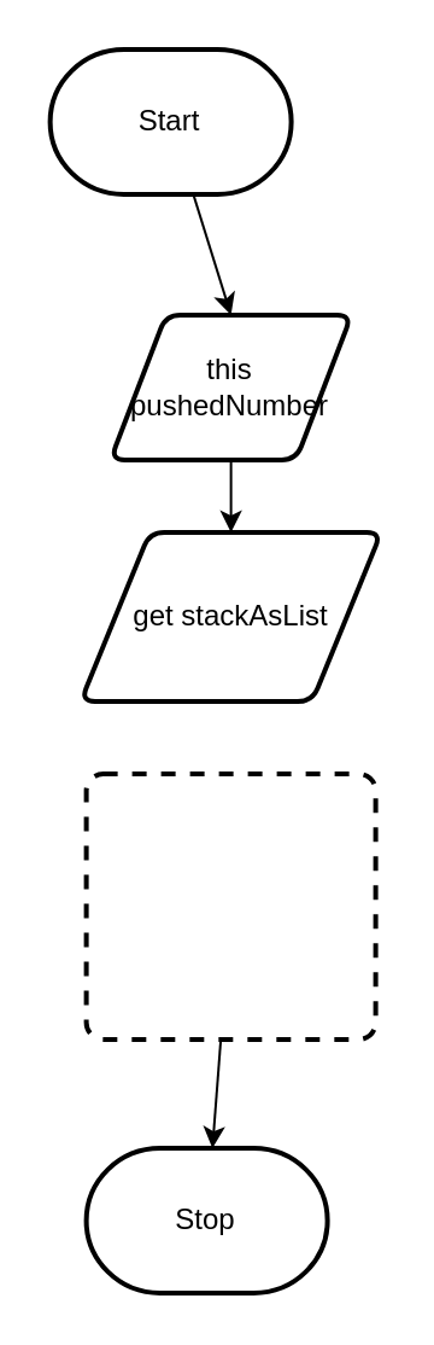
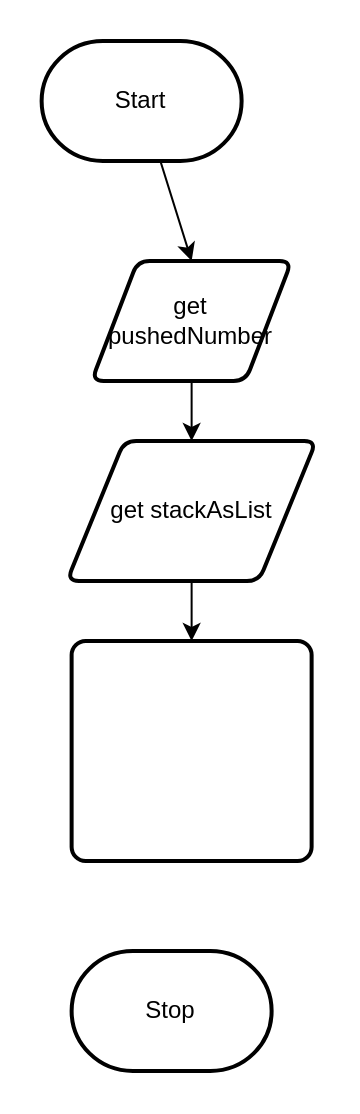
  <mxCell id="0" />
  <mxCell id="1" parent="0" />
  <mxCell id="2" value="" style="edgeStyle=none;html=1;" edge="1" parent="1" source="3"><mxGeometry relative="1" as="geometry"><mxPoint x="95.31" y="130" as="targetPoint" /></mxGeometry></mxCell>
  <mxCell id="3" value="Start" style="strokeWidth=2;html=1;shape=mxgraph.flowchart.terminator;whiteSpace=wrap;" vertex="1" parent="1"><mxGeometry x="20.31" y="20" width="100" height="60" as="geometry" /></mxCell>
  <mxCell id="4" value="" style="edgeStyle=none;html=1;" edge="1" parent="1" source="5"><mxGeometry relative="1" as="geometry"><mxPoint x="95.31" y="220" as="targetPoint" /></mxGeometry></mxCell>
- <mxCell id="5" value="this pushedNumber" style="shape=parallelogram;html=1;strokeWidth=2;perimeter=parallelogramPerimeter;whiteSpace=wrap;rounded=1;arcSize=12;size=0.23;" vertex="1" parent="1"><mxGeometry x="45.31" y="130" width="100" height="60" as="geometry" /></mxCell>
+ <mxCell id="5" value="get pushedNumber" style="shape=parallelogram;html=1;strokeWidth=2;perimeter=parallelogramPerimeter;whiteSpace=wrap;rounded=1;arcSize=12;size=0.23;" vertex="1" parent="1"><mxGeometry x="45.31" y="130" width="100" height="60" as="geometry" /></mxCell>
  <mxCell id="6" value="Stop" style="strokeWidth=2;html=1;shape=mxgraph.flowchart.terminator;whiteSpace=wrap;" vertex="1" parent="1"><mxGeometry x="35.31" y="475" width="100" height="60" as="geometry" /></mxCell>
+ <mxCell id="7" value="" style="edgeStyle=none;html=1;fontFamily=Helvetica;fontSize=12;fontColor=#FFFFFF;" edge="1" parent="1" source="8" target="10"><mxGeometry relative="1" as="geometry" /></mxCell>
  <mxCell id="8" value="get stackAsList" style="shape=parallelogram;html=1;strokeWidth=2;perimeter=parallelogramPerimeter;whiteSpace=wrap;rounded=1;arcSize=12;size=0.23;" vertex="1" parent="1"><mxGeometry x="32.96" y="220" width="124.69" height="70" as="geometry" /></mxCell>
- <mxCell id="9" value="" style="edgeStyle=none;html=1;fontFamily=Helvetica;fontSize=12;fontColor=#FFFFFF;" edge="1" parent="1" source="10" target="6"><mxGeometry relative="1" as="geometry" /></mxCell>
- <mxCell id="10" value="&lt;span id=&quot;docs-internal-guid-41b98cf5-7fff-8296-12a3-1a83e9f73964&quot;&gt;&lt;font color=&quot;#ffffff&quot;&gt;&lt;span style=&quot;vertical-align: baseline&quot;&gt;this&lt;/span&gt;&lt;span style=&quot;vertical-align: baseline&quot;&gt;.stackAsList.&lt;br&gt;push(pushedNumber)&lt;/span&gt;&lt;/font&gt;&lt;/span&gt;" style="rounded=1;whiteSpace=wrap;html=1;absoluteArcSize=1;arcSize=14;strokeWidth=2;dashed=1;" vertex="1" parent="1"><mxGeometry x="35.31" y="320" width="120" height="110" as="geometry" /></mxCell>
+ <mxCell id="10" value="&lt;span id=&quot;docs-internal-guid-41b98cf5-7fff-8296-12a3-1a83e9f73964&quot;&gt;&lt;font color=&quot;#ffffff&quot;&gt;&lt;span style=&quot;vertical-align: baseline&quot;&gt;this&lt;/span&gt;&lt;span style=&quot;vertical-align: baseline&quot;&gt;.stackAsList.&lt;br&gt;push(pushedNumber)&lt;/span&gt;&lt;/font&gt;&lt;/span&gt;" style="rounded=1;whiteSpace=wrap;html=1;absoluteArcSize=1;arcSize=14;strokeWidth=2;" vertex="1" parent="1"><mxGeometry x="35.31" y="320" width="120" height="110" as="geometry" /></mxCell>
